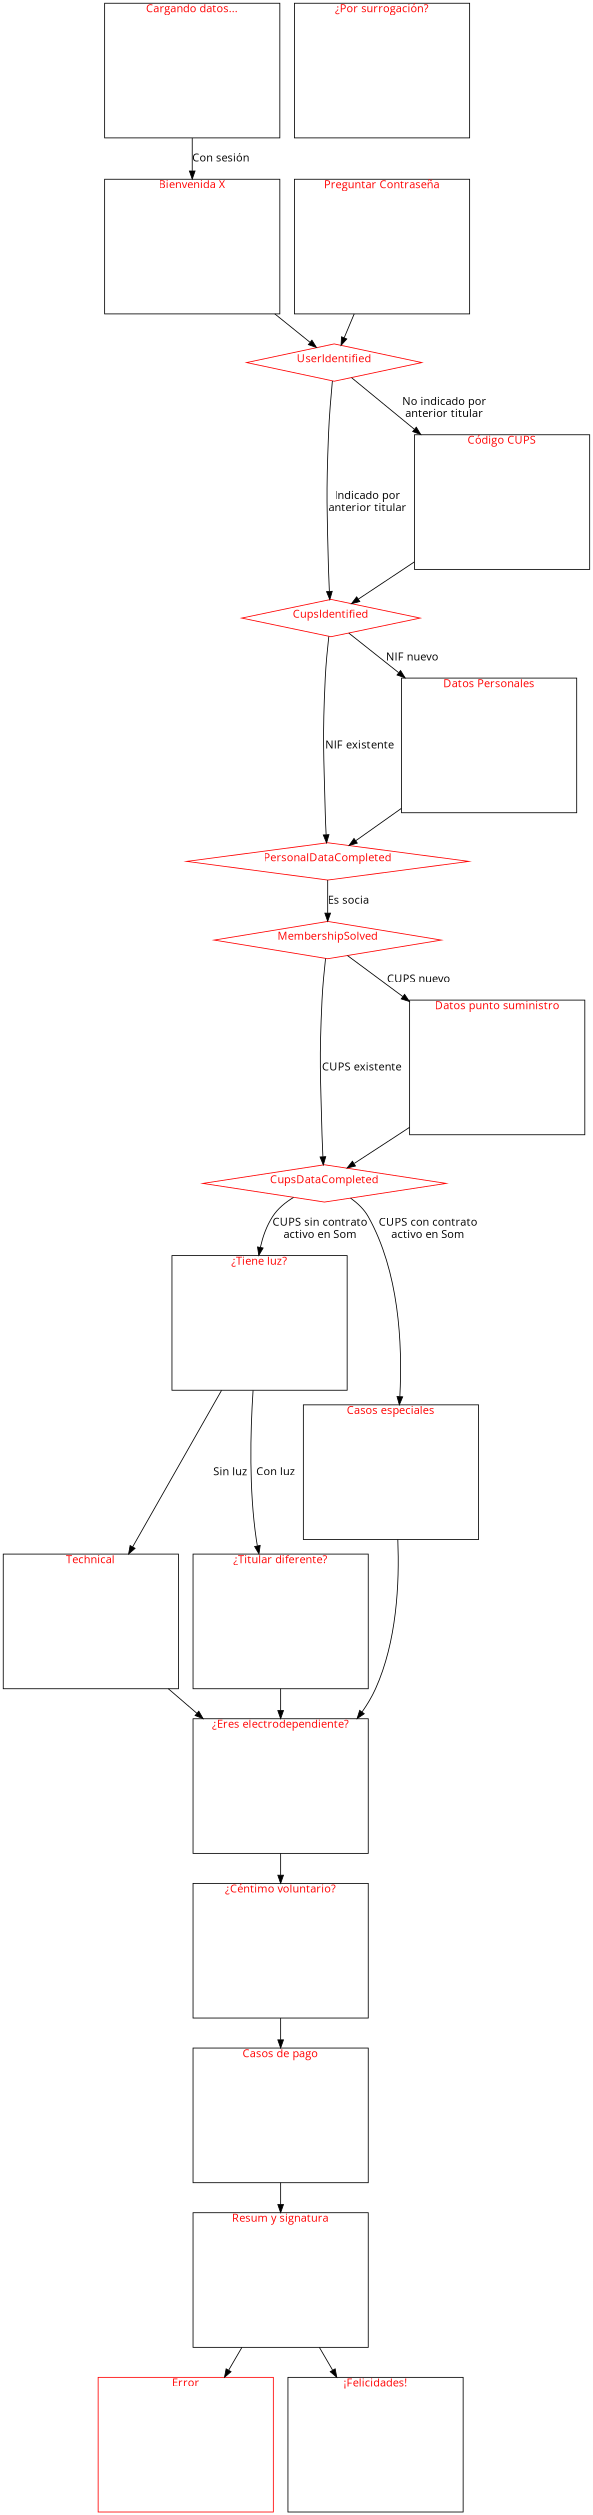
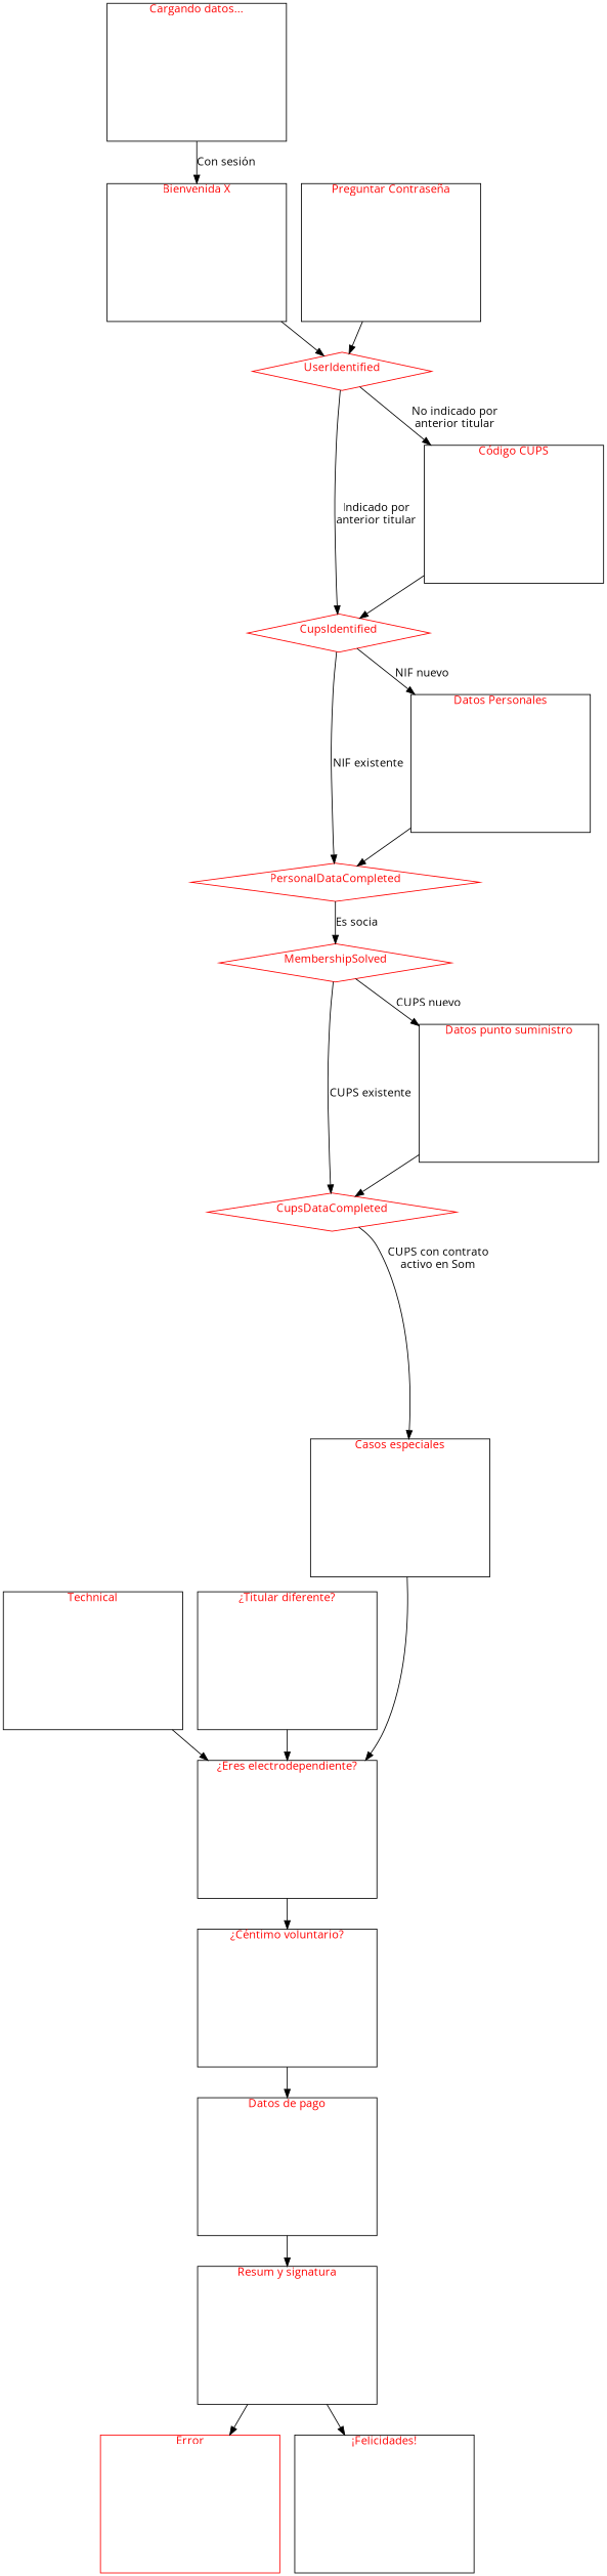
  digraph {
    fontname="Open Sans"
    node [fixedsize=true fontcolor=red fontname="Open Sans" labelloc=t shape=rectangle]
    edge [fontname="Open Sans"]
    UserIdentified [color=red fixedsize=false height=0.5 shape=diamond width=0.5]
    CupsIdentified [color=red fixedsize=false height=0.5 shape=diamond width=0.5]
    n3 [height=2.3 label="Código CUPS" width=3]
    PersonalDataCompleted [color=red fixedsize=false height=0.5 shape=diamond width=0.5]
    n5 [height=2.3 label="Datos Personales" width=3]
    MembershipSolved [color=red fixedsize=false height=0.5 shape=diamond width=0.5]
    CupsDataCompleted [color=red fixedsize=false height=0.5 shape=diamond width=0.5]
    n8 [height=2.3 label="Datos punto suministro" width=3]
-   n9 [height=2.3 label="¿Tiene luz?" width=3]
    n10 [height=2.3 label="Casos especiales" width=3]
    Technical [height=2.3 labels="Potencia\nTarifa\nDocumentación" width=3]
    n12 [height=2.3 label="¿Titular diferente?" width=3]
    n13 [height=2.3 label="¿Eres electrodependiente?" width=3]
    n14 [height=2.3 label="Cargando datos..." width=3]
    n15 [height=2.3 label="Bienvenida X" width=3]
    n16 [height=2.3 label="Preguntar Contraseña" width=3]
    n17 [height=2.3 label="¿Céntimo voluntario?" width=3]
-   n18 [height=2.3 label="¿Por surrogación?" width=3]
-   n19 [height=2.3 label="Casos de pago" width=3]
+   n19 [height=2.3 label="Datos de pago" width=3]
    n20 [height=2.3 label="Resum y signatura" width=3]
    n21 [color=red height=2.3 label=Error width=3]
    n22 [height=2.3 label="¡Felicidades!" width=3]
    UserIdentified -> CupsIdentified [label="Indicado por\nanterior titular"]
    UserIdentified -> n3 [label="No indicado por\nanterior titular"]
    CupsIdentified -> PersonalDataCompleted [label="NIF existente"]
    CupsIdentified -> n5 [label="NIF nuevo"]
    n3 -> CupsIdentified
    PersonalDataCompleted -> MembershipSolved [label="Es socia"]
    n5 -> PersonalDataCompleted
    MembershipSolved -> CupsDataCompleted [label="CUPS existente"]
    MembershipSolved -> n8 [label="CUPS nuevo"]
-   CupsDataCompleted -> n9 [label="CUPS sin contrato\nactivo en Som"]
    CupsDataCompleted -> n10 [label="CUPS con contrato\nactivo en Som"]
    n8 -> CupsDataCompleted
-   n9 -> Technical [label="Sin luz"]
-   n9 -> n12 [label="Con luz"]
    n10 -> n13
    Technical -> n13
    n12 -> n13
    n13 -> n17
    n14 -> n15 [label="Con sesión"]
    n15 -> UserIdentified
    n16 -> UserIdentified
    n17 -> n19
    n19 -> n20
    n20 -> n21
    n20 -> n22
  }
